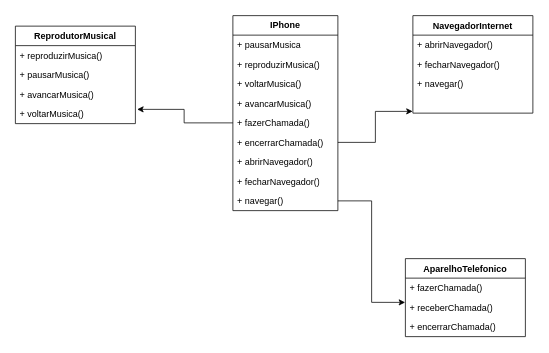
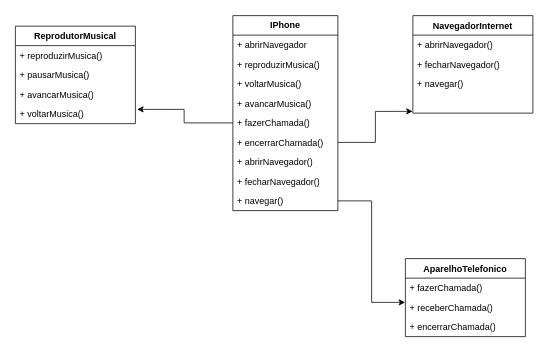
  <mxCell id="0" />
  <mxCell id="1" parent="0" />
  <mxCell id="2" value="NavegadorInternet   " style="swimlane;fontStyle=1;align=center;verticalAlign=top;childLayout=stackLayout;horizontal=1;startSize=26;horizontalStack=0;resizeParent=1;resizeParentMax=0;resizeLast=0;collapsible=1;marginBottom=0;whiteSpace=wrap;html=1;" vertex="1" parent="1"><mxGeometry x="550" y="20" width="160" height="130" as="geometry" /></mxCell>
  <mxCell id="3" value="+&amp;nbsp;abrirNavegador()" style="text;strokeColor=none;fillColor=none;align=left;verticalAlign=top;spacingLeft=4;spacingRight=4;overflow=hidden;rotatable=0;points=[[0,0.5],[1,0.5]];portConstraint=eastwest;whiteSpace=wrap;html=1;" vertex="1" parent="2"><mxGeometry y="26" width="160" height="26" as="geometry" /></mxCell>
  <mxCell id="4" value="+&amp;nbsp;fecharNavegador()" style="text;strokeColor=none;fillColor=none;align=left;verticalAlign=top;spacingLeft=4;spacingRight=4;overflow=hidden;rotatable=0;points=[[0,0.5],[1,0.5]];portConstraint=eastwest;whiteSpace=wrap;html=1;" vertex="1" parent="2"><mxGeometry y="52" width="160" height="26" as="geometry" /></mxCell>
  <mxCell id="5" value="+&amp;nbsp;navegar()" style="text;strokeColor=none;fillColor=none;align=left;verticalAlign=top;spacingLeft=4;spacingRight=4;overflow=hidden;rotatable=0;points=[[0,0.5],[1,0.5]];portConstraint=eastwest;whiteSpace=wrap;html=1;" vertex="1" parent="2"><mxGeometry y="78" width="160" height="26" as="geometry" /></mxCell>
  <mxCell id="6" value="&lt;br&gt;" style="text;strokeColor=none;fillColor=none;align=left;verticalAlign=top;spacingLeft=4;spacingRight=4;overflow=hidden;rotatable=0;points=[[0,0.5],[1,0.5]];portConstraint=eastwest;whiteSpace=wrap;html=1;" vertex="1" parent="2"><mxGeometry y="104" width="160" height="26" as="geometry" /></mxCell>
  <mxCell id="7" value="&lt;b&gt;IPhone&lt;/b&gt;" style="swimlane;fontStyle=0;childLayout=stackLayout;horizontal=1;startSize=26;fillColor=none;horizontalStack=0;resizeParent=1;resizeParentMax=0;resizeLast=0;collapsible=1;marginBottom=0;whiteSpace=wrap;html=1;" vertex="1" parent="1"><mxGeometry x="310" y="20" width="140" height="260" as="geometry" /></mxCell>
- <mxCell id="8" value="+ pausarMusica" style="text;strokeColor=none;fillColor=none;align=left;verticalAlign=top;spacingLeft=4;spacingRight=4;overflow=hidden;rotatable=0;points=[[0,0.5],[1,0.5]];portConstraint=eastwest;whiteSpace=wrap;html=1;" vertex="1" parent="7"><mxGeometry y="26" width="140" height="26" as="geometry" /></mxCell>
+ <mxCell id="8" value="+ abrirNavegador" style="text;strokeColor=none;fillColor=none;align=left;verticalAlign=top;spacingLeft=4;spacingRight=4;overflow=hidden;rotatable=0;points=[[0,0.5],[1,0.5]];portConstraint=eastwest;whiteSpace=wrap;html=1;" vertex="1" parent="7"><mxGeometry y="26" width="140" height="26" as="geometry" /></mxCell>
  <mxCell id="9" value="+ reproduzirMusica()" style="text;strokeColor=none;fillColor=none;align=left;verticalAlign=top;spacingLeft=4;spacingRight=4;overflow=hidden;rotatable=0;points=[[0,0.5],[1,0.5]];portConstraint=eastwest;whiteSpace=wrap;html=1;" vertex="1" parent="7"><mxGeometry y="52" width="140" height="26" as="geometry" /></mxCell>
  <mxCell id="10" value="+&amp;nbsp;voltarMusica()" style="text;strokeColor=none;fillColor=none;align=left;verticalAlign=top;spacingLeft=4;spacingRight=4;overflow=hidden;rotatable=0;points=[[0,0.5],[1,0.5]];portConstraint=eastwest;whiteSpace=wrap;html=1;" vertex="1" parent="7"><mxGeometry y="78" width="140" height="26" as="geometry" /></mxCell>
  <mxCell id="11" value="+&amp;nbsp;avancarMusica()" style="text;strokeColor=none;fillColor=none;align=left;verticalAlign=top;spacingLeft=4;spacingRight=4;overflow=hidden;rotatable=0;points=[[0,0.5],[1,0.5]];portConstraint=eastwest;whiteSpace=wrap;html=1;" vertex="1" parent="7"><mxGeometry y="104" width="140" height="26" as="geometry" /></mxCell>
  <mxCell id="12" value="+&amp;nbsp;fazerChamada()" style="text;strokeColor=none;fillColor=none;align=left;verticalAlign=top;spacingLeft=4;spacingRight=4;overflow=hidden;rotatable=0;points=[[0,0.5],[1,0.5]];portConstraint=eastwest;whiteSpace=wrap;html=1;" vertex="1" parent="7"><mxGeometry y="130" width="140" height="26" as="geometry" /></mxCell>
  <mxCell id="13" value="+&amp;nbsp;encerrarChamada()" style="text;strokeColor=none;fillColor=none;align=left;verticalAlign=top;spacingLeft=4;spacingRight=4;overflow=hidden;rotatable=0;points=[[0,0.5],[1,0.5]];portConstraint=eastwest;whiteSpace=wrap;html=1;" vertex="1" parent="7"><mxGeometry y="156" width="140" height="26" as="geometry" /></mxCell>
  <mxCell id="14" value="+&amp;nbsp;abrirNavegador()" style="text;strokeColor=none;fillColor=none;align=left;verticalAlign=top;spacingLeft=4;spacingRight=4;overflow=hidden;rotatable=0;points=[[0,0.5],[1,0.5]];portConstraint=eastwest;whiteSpace=wrap;html=1;" vertex="1" parent="7"><mxGeometry y="182" width="140" height="26" as="geometry" /></mxCell>
  <mxCell id="15" value="+&amp;nbsp;fecharNavegador()" style="text;strokeColor=none;fillColor=none;align=left;verticalAlign=top;spacingLeft=4;spacingRight=4;overflow=hidden;rotatable=0;points=[[0,0.5],[1,0.5]];portConstraint=eastwest;whiteSpace=wrap;html=1;" vertex="1" parent="7"><mxGeometry y="208" width="140" height="26" as="geometry" /></mxCell>
  <mxCell id="16" value="+&amp;nbsp;navegar()" style="text;strokeColor=none;fillColor=none;align=left;verticalAlign=top;spacingLeft=4;spacingRight=4;overflow=hidden;rotatable=0;points=[[0,0.5],[1,0.5]];portConstraint=eastwest;whiteSpace=wrap;html=1;" vertex="1" parent="7"><mxGeometry y="234" width="140" height="26" as="geometry" /></mxCell>
  <mxCell id="17" value="ReprodutorMusical" style="swimlane;fontStyle=1;align=center;verticalAlign=top;childLayout=stackLayout;horizontal=1;startSize=26;horizontalStack=0;resizeParent=1;resizeParentMax=0;resizeLast=0;collapsible=1;marginBottom=0;whiteSpace=wrap;html=1;" vertex="1" parent="1"><mxGeometry x="20" y="34" width="160" height="130" as="geometry" /></mxCell>
  <mxCell id="18" value="+&amp;nbsp;reproduzirMusica()" style="text;strokeColor=none;fillColor=none;align=left;verticalAlign=top;spacingLeft=4;spacingRight=4;overflow=hidden;rotatable=0;points=[[0,0.5],[1,0.5]];portConstraint=eastwest;whiteSpace=wrap;html=1;" vertex="1" parent="17"><mxGeometry y="26" width="160" height="26" as="geometry" /></mxCell>
  <mxCell id="19" value="+&amp;nbsp;pausarMusica()" style="text;strokeColor=none;fillColor=none;align=left;verticalAlign=top;spacingLeft=4;spacingRight=4;overflow=hidden;rotatable=0;points=[[0,0.5],[1,0.5]];portConstraint=eastwest;whiteSpace=wrap;html=1;" vertex="1" parent="17"><mxGeometry y="52" width="160" height="26" as="geometry" /></mxCell>
  <mxCell id="20" value="+&amp;nbsp;avancarMusica()" style="text;strokeColor=none;fillColor=none;align=left;verticalAlign=top;spacingLeft=4;spacingRight=4;overflow=hidden;rotatable=0;points=[[0,0.5],[1,0.5]];portConstraint=eastwest;whiteSpace=wrap;html=1;" vertex="1" parent="17"><mxGeometry y="78" width="160" height="26" as="geometry" /></mxCell>
  <mxCell id="21" value="+&amp;nbsp;voltarMusica()" style="text;strokeColor=none;fillColor=none;align=left;verticalAlign=top;spacingLeft=4;spacingRight=4;overflow=hidden;rotatable=0;points=[[0,0.5],[1,0.5]];portConstraint=eastwest;whiteSpace=wrap;html=1;" vertex="1" parent="17"><mxGeometry y="104" width="160" height="26" as="geometry" /></mxCell>
  <mxCell id="22" value="AparelhoTelefonico  " style="swimlane;fontStyle=1;align=center;verticalAlign=top;childLayout=stackLayout;horizontal=1;startSize=26;horizontalStack=0;resizeParent=1;resizeParentMax=0;resizeLast=0;collapsible=1;marginBottom=0;whiteSpace=wrap;html=1;" vertex="1" parent="1"><mxGeometry x="540" y="344" width="160" height="104" as="geometry" /></mxCell>
  <mxCell id="23" value="+&amp;nbsp;fazerChamada()" style="text;strokeColor=none;fillColor=none;align=left;verticalAlign=top;spacingLeft=4;spacingRight=4;overflow=hidden;rotatable=0;points=[[0,0.5],[1,0.5]];portConstraint=eastwest;whiteSpace=wrap;html=1;" vertex="1" parent="22"><mxGeometry y="26" width="160" height="26" as="geometry" /></mxCell>
  <mxCell id="24" value="+&amp;nbsp;receberChamada()" style="text;strokeColor=none;fillColor=none;align=left;verticalAlign=top;spacingLeft=4;spacingRight=4;overflow=hidden;rotatable=0;points=[[0,0.5],[1,0.5]];portConstraint=eastwest;whiteSpace=wrap;html=1;" vertex="1" parent="22"><mxGeometry y="52" width="160" height="26" as="geometry" /></mxCell>
  <mxCell id="25" value="+&amp;nbsp;encerrarChamada()" style="text;strokeColor=none;fillColor=none;align=left;verticalAlign=top;spacingLeft=4;spacingRight=4;overflow=hidden;rotatable=0;points=[[0,0.5],[1,0.5]];portConstraint=eastwest;whiteSpace=wrap;html=1;" vertex="1" parent="22"><mxGeometry y="78" width="160" height="26" as="geometry" /></mxCell>
  <mxCell id="26" style="edgeStyle=orthogonalEdgeStyle;rounded=0;orthogonalLoop=1;jettySize=auto;html=1;entryX=1.015;entryY=0.269;entryDx=0;entryDy=0;entryPerimeter=0;" edge="1" parent="1" source="12" target="21"><mxGeometry relative="1" as="geometry" /></mxCell>
  <mxCell id="27" style="edgeStyle=orthogonalEdgeStyle;rounded=0;orthogonalLoop=1;jettySize=auto;html=1;entryX=-0.002;entryY=0.91;entryDx=0;entryDy=0;entryPerimeter=0;" edge="1" parent="1" source="13" target="6"><mxGeometry relative="1" as="geometry" /></mxCell>
  <mxCell id="28" style="edgeStyle=orthogonalEdgeStyle;rounded=0;orthogonalLoop=1;jettySize=auto;html=1;entryX=-0.002;entryY=0.244;entryDx=0;entryDy=0;entryPerimeter=0;" edge="1" parent="1" source="16" target="24"><mxGeometry relative="1" as="geometry" /></mxCell>
